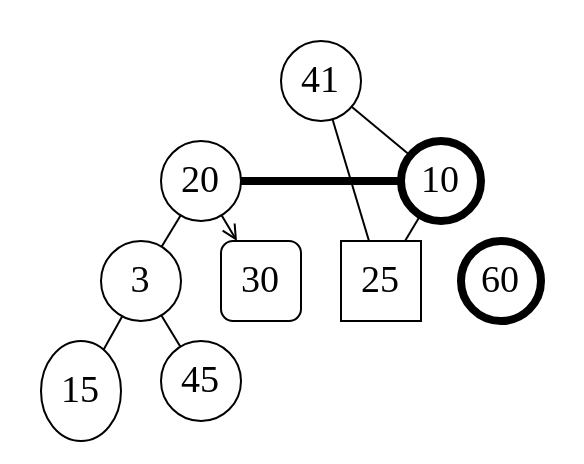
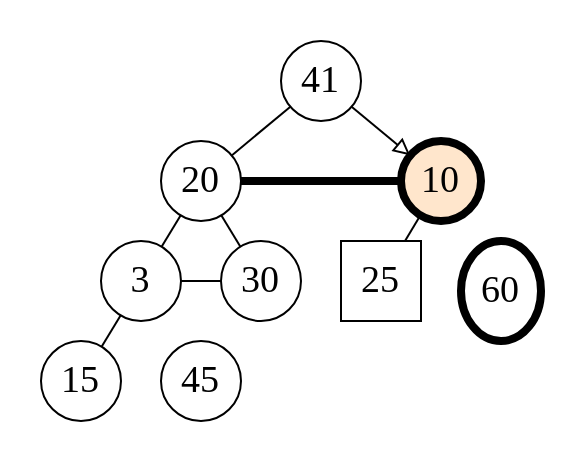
  <mxCell id="0" />
  <mxCell id="1" parent="0" />
- <mxCell id="2" style="edgeStyle=none;html=1;fontFamily=Times New Roman;fontSize=19;endArrow=none;endFill=0;" edge="1" parent="1" source="4" target="14"><mxGeometry relative="1" as="geometry" /></mxCell>
- <mxCell id="3" style="edgeStyle=none;html=1;fontFamily=Times New Roman;fontSize=19;endArrow=none;endFill=0;" edge="1" parent="1" source="4" target="10"><mxGeometry relative="1" as="geometry" /></mxCell>
+ <mxCell id="2" style="edgeStyle=none;html=1;fontFamily=Times New Roman;fontSize=19;endArrow=none;endFill=0;" edge="1" parent="1" source="4" target="7"><mxGeometry relative="1" as="geometry" /></mxCell>
+ <mxCell id="3" style="edgeStyle=none;html=1;fontFamily=Times New Roman;fontSize=19;endArrow=block;endFill=0;" edge="1" parent="1" source="4" target="10"><mxGeometry relative="1" as="geometry" /></mxCell>
  <mxCell id="4" value="41" style="ellipse;whiteSpace=wrap;html=1;fontFamily=Times New Roman;fontSize=19;" vertex="1" parent="1"><mxGeometry x="140" y="20" width="40" height="40" as="geometry" /></mxCell>
  <mxCell id="5" style="edgeStyle=none;html=1;fontFamily=Times New Roman;fontSize=19;endArrow=none;endFill=0;" edge="1" parent="1" source="7" target="12"><mxGeometry relative="1" as="geometry" /></mxCell>
- <mxCell id="6" style="edgeStyle=none;html=1;fontFamily=Times New Roman;fontSize=19;endArrow=open;endFill=0;" edge="1" parent="1" source="7" target="13"><mxGeometry relative="1" as="geometry" /></mxCell>
+ <mxCell id="6" style="edgeStyle=none;html=1;fontFamily=Times New Roman;fontSize=19;endArrow=none;endFill=0;" edge="1" parent="1" source="7" target="13"><mxGeometry relative="1" as="geometry" /></mxCell>
  <mxCell id="7" value="20" style="ellipse;whiteSpace=wrap;html=1;fontFamily=Times New Roman;fontSize=19;" vertex="1" parent="1"><mxGeometry x="80" y="70" width="40" height="40" as="geometry" /></mxCell>
  <mxCell id="8" style="edgeStyle=none;html=1;fontFamily=Times New Roman;fontSize=19;endArrow=none;endFill=0;" edge="1" parent="1" source="10" target="14"><mxGeometry relative="1" as="geometry" /></mxCell>
  <mxCell id="9" style="edgeStyle=none;html=1;fontFamily=Times New Roman;fontSize=19;endArrow=none;endFill=0;strokeWidth=4;" edge="1" parent="1" source="10" target="7"><mxGeometry relative="1" as="geometry" /></mxCell>
- <mxCell id="10" value="10" style="ellipse;whiteSpace=wrap;html=1;fontFamily=Times New Roman;fontSize=19;strokeWidth=4;" vertex="1" parent="1"><mxGeometry x="200" y="70" width="40" height="40" as="geometry" /></mxCell>
- <mxCell id="11" style="edgeStyle=none;html=1;endArrow=none;endFill=0;" edge="1" parent="1" source="12" target="18"><mxGeometry relative="1" as="geometry" /></mxCell>
+ <mxCell id="10" value="10" style="ellipse;whiteSpace=wrap;html=1;fontFamily=Times New Roman;fontSize=19;strokeWidth=4;fillColor=#ffe6cc;" vertex="1" parent="1"><mxGeometry x="200" y="70" width="40" height="40" as="geometry" /></mxCell>
+ <mxCell id="11" style="edgeStyle=none;html=1;endArrow=none;endFill=0;" edge="1" parent="1" source="12" target="13"><mxGeometry relative="1" as="geometry" /></mxCell>
  <mxCell id="12" value="3" style="ellipse;whiteSpace=wrap;html=1;fontFamily=Times New Roman;fontSize=19;strokeWidth=1;" vertex="1" parent="1"><mxGeometry x="50" y="120" width="40" height="40" as="geometry" /></mxCell>
- <mxCell id="13" value="30" style="whiteSpace=wrap;html=1;fontFamily=Times New Roman;fontSize=19;rounded=1;" vertex="1" parent="1"><mxGeometry x="110" y="120" width="40" height="40" as="geometry" /></mxCell>
+ <mxCell id="13" value="30" style="ellipse;whiteSpace=wrap;html=1;fontFamily=Times New Roman;fontSize=19;" vertex="1" parent="1"><mxGeometry x="110" y="120" width="40" height="40" as="geometry" /></mxCell>
  <mxCell id="14" value="25" style="whiteSpace=wrap;html=1;fontFamily=Times New Roman;fontSize=19;rounded=0;" vertex="1" parent="1"><mxGeometry x="170" y="120" width="40" height="40" as="geometry" /></mxCell>
- <mxCell id="15" value="60" style="ellipse;whiteSpace=wrap;html=1;fontFamily=Times New Roman;fontSize=19;strokeWidth=4;" vertex="1" parent="1"><mxGeometry x="230" y="120" width="40" height="40" as="geometry" /></mxCell>
+ <mxCell id="15" value="60" style="ellipse;whiteSpace=wrap;html=1;fontFamily=Times New Roman;fontSize=19;strokeWidth=4;" vertex="1" parent="1"><mxGeometry x="230" y="120" width="40" height="50" as="geometry" /></mxCell>
  <mxCell id="16" style="edgeStyle=none;html=1;fontFamily=Times New Roman;fontSize=19;endArrow=none;endFill=0;strokeWidth=1;" edge="1" parent="1" source="12" target="17"><mxGeometry relative="1" as="geometry"><mxPoint x="59.84" y="159.997" as="sourcePoint" /></mxGeometry></mxCell>
- <mxCell id="17" value="15" style="ellipse;whiteSpace=wrap;html=1;fontFamily=Times New Roman;fontSize=19;strokeWidth=1;" vertex="1" parent="1"><mxGeometry x="20" y="170" width="40" height="50" as="geometry" /></mxCell>
+ <mxCell id="17" value="15" style="ellipse;whiteSpace=wrap;html=1;fontFamily=Times New Roman;fontSize=19;strokeWidth=1;" vertex="1" parent="1"><mxGeometry x="20" y="170" width="40" height="40" as="geometry" /></mxCell>
  <mxCell id="18" value="45" style="ellipse;whiteSpace=wrap;html=1;fontFamily=Times New Roman;fontSize=19;" vertex="1" parent="1"><mxGeometry x="80" y="170" width="40" height="40" as="geometry" /></mxCell>
